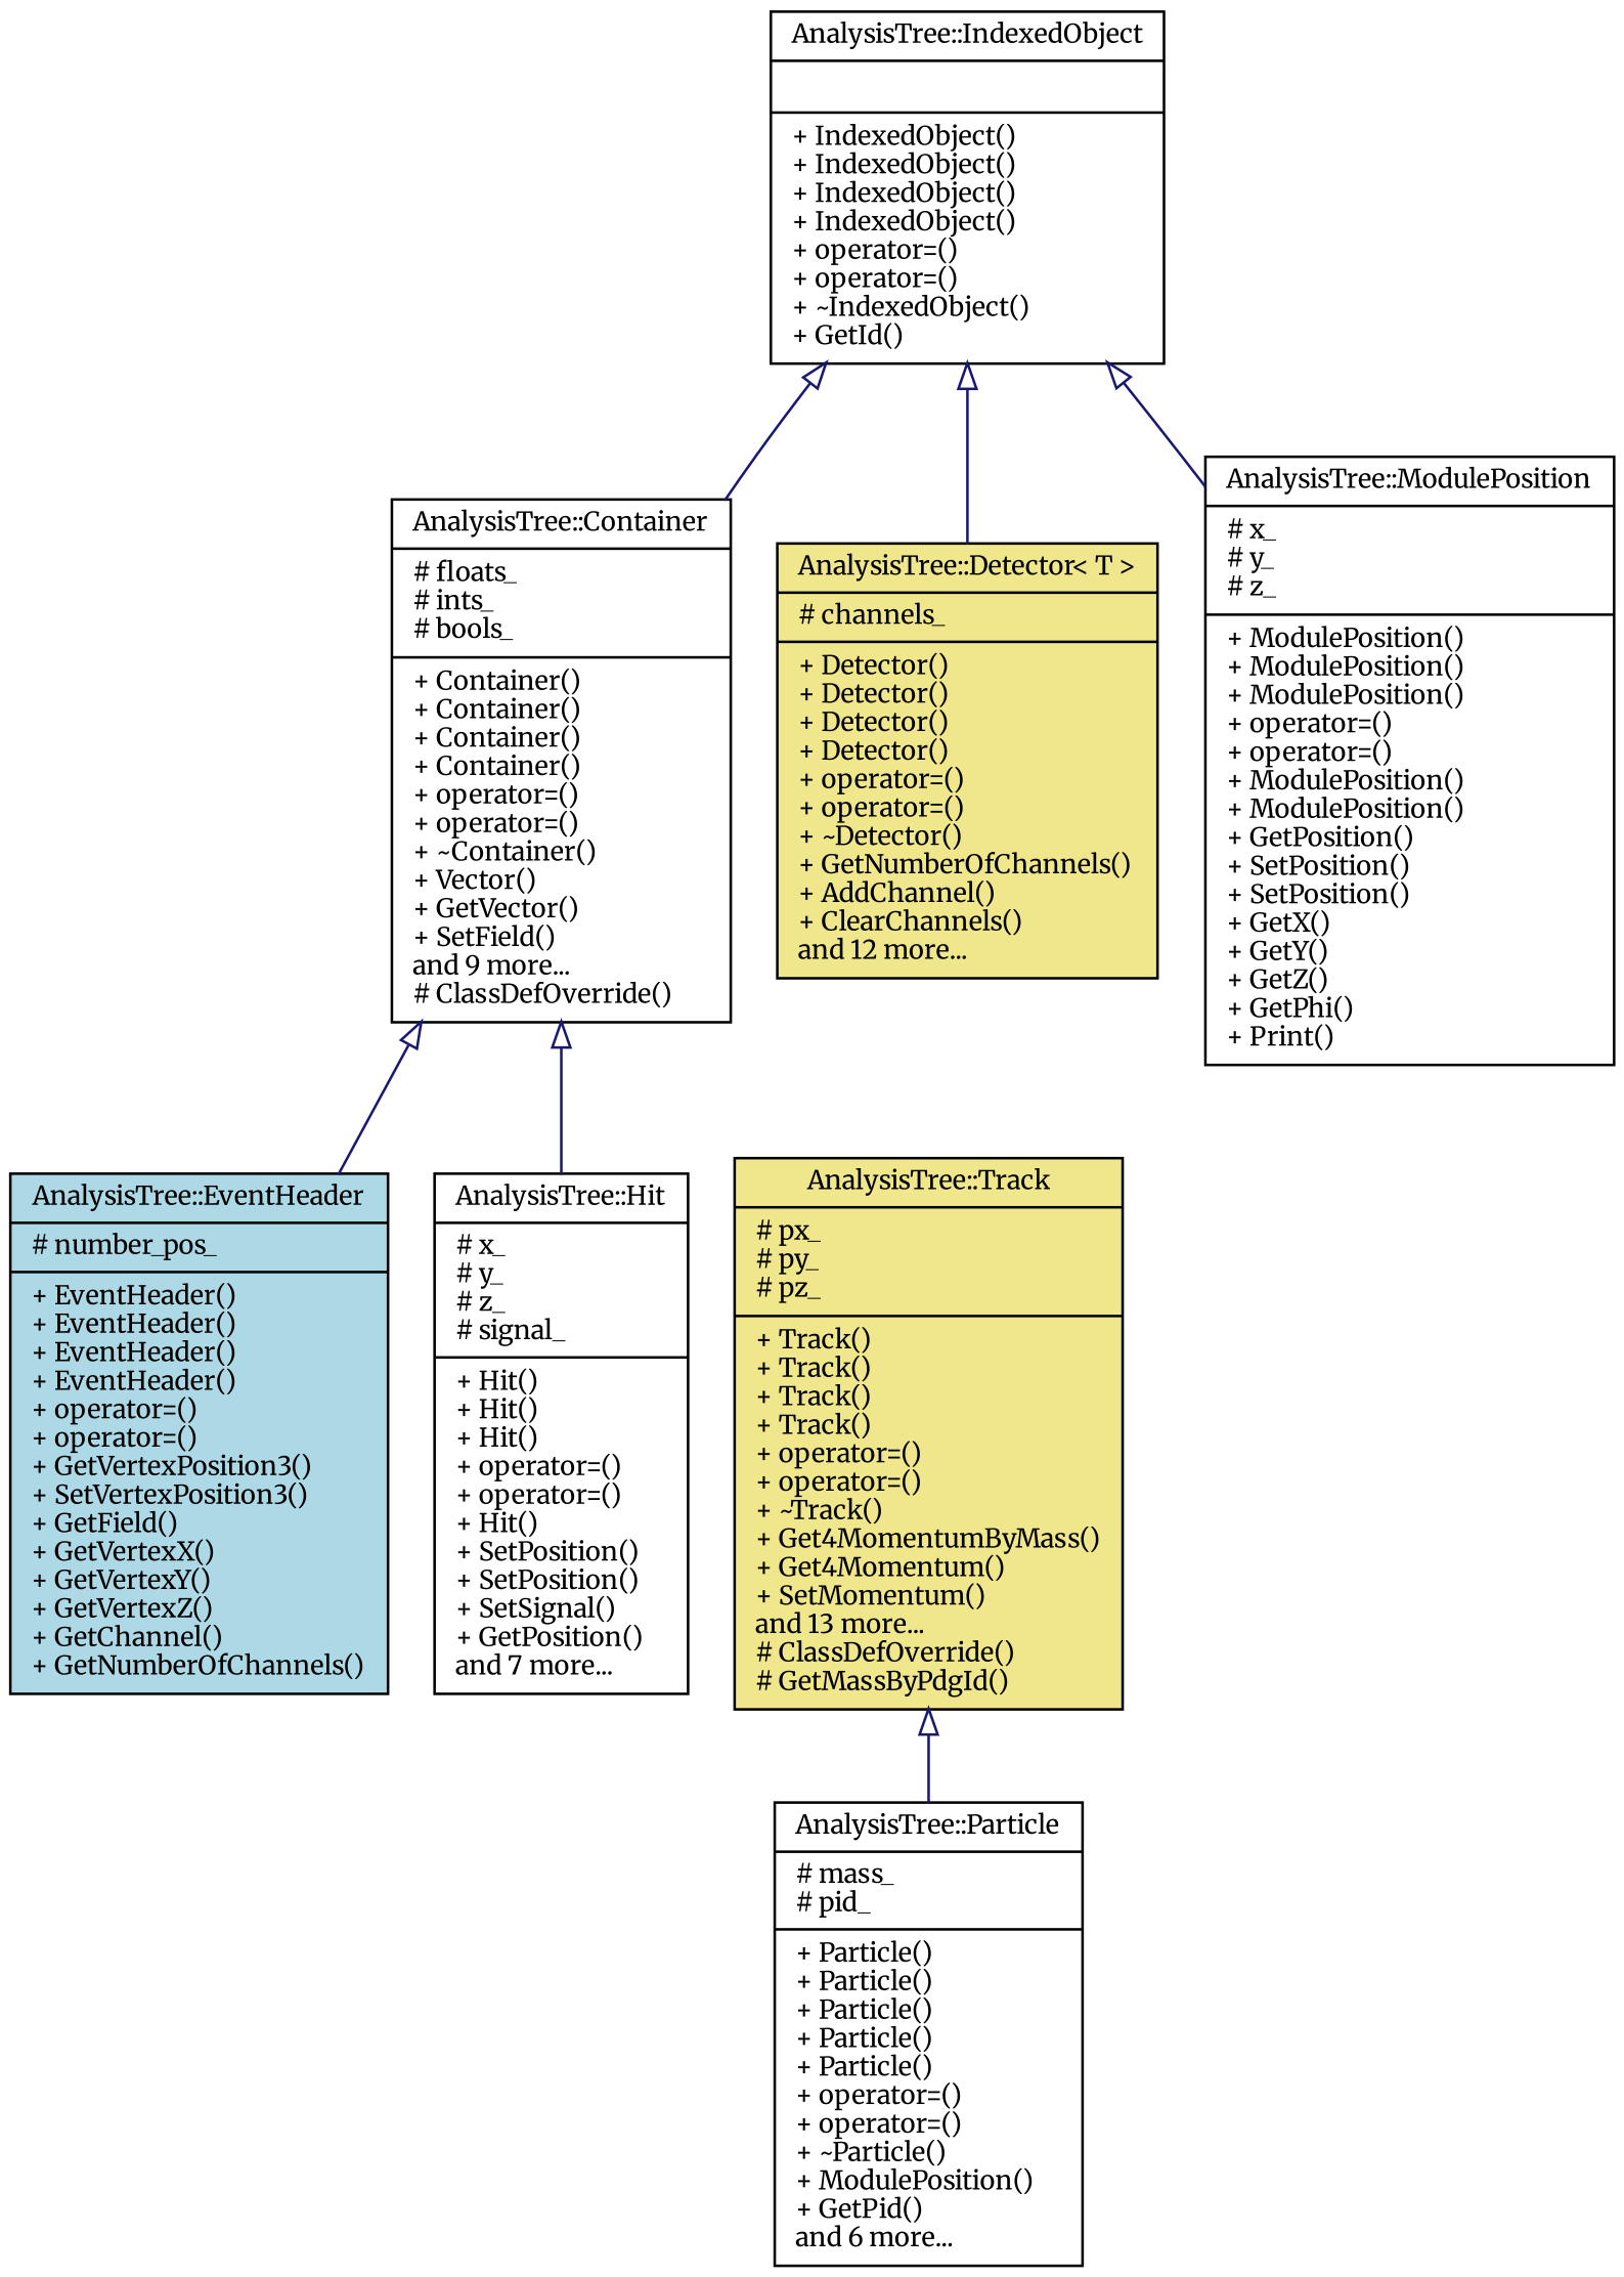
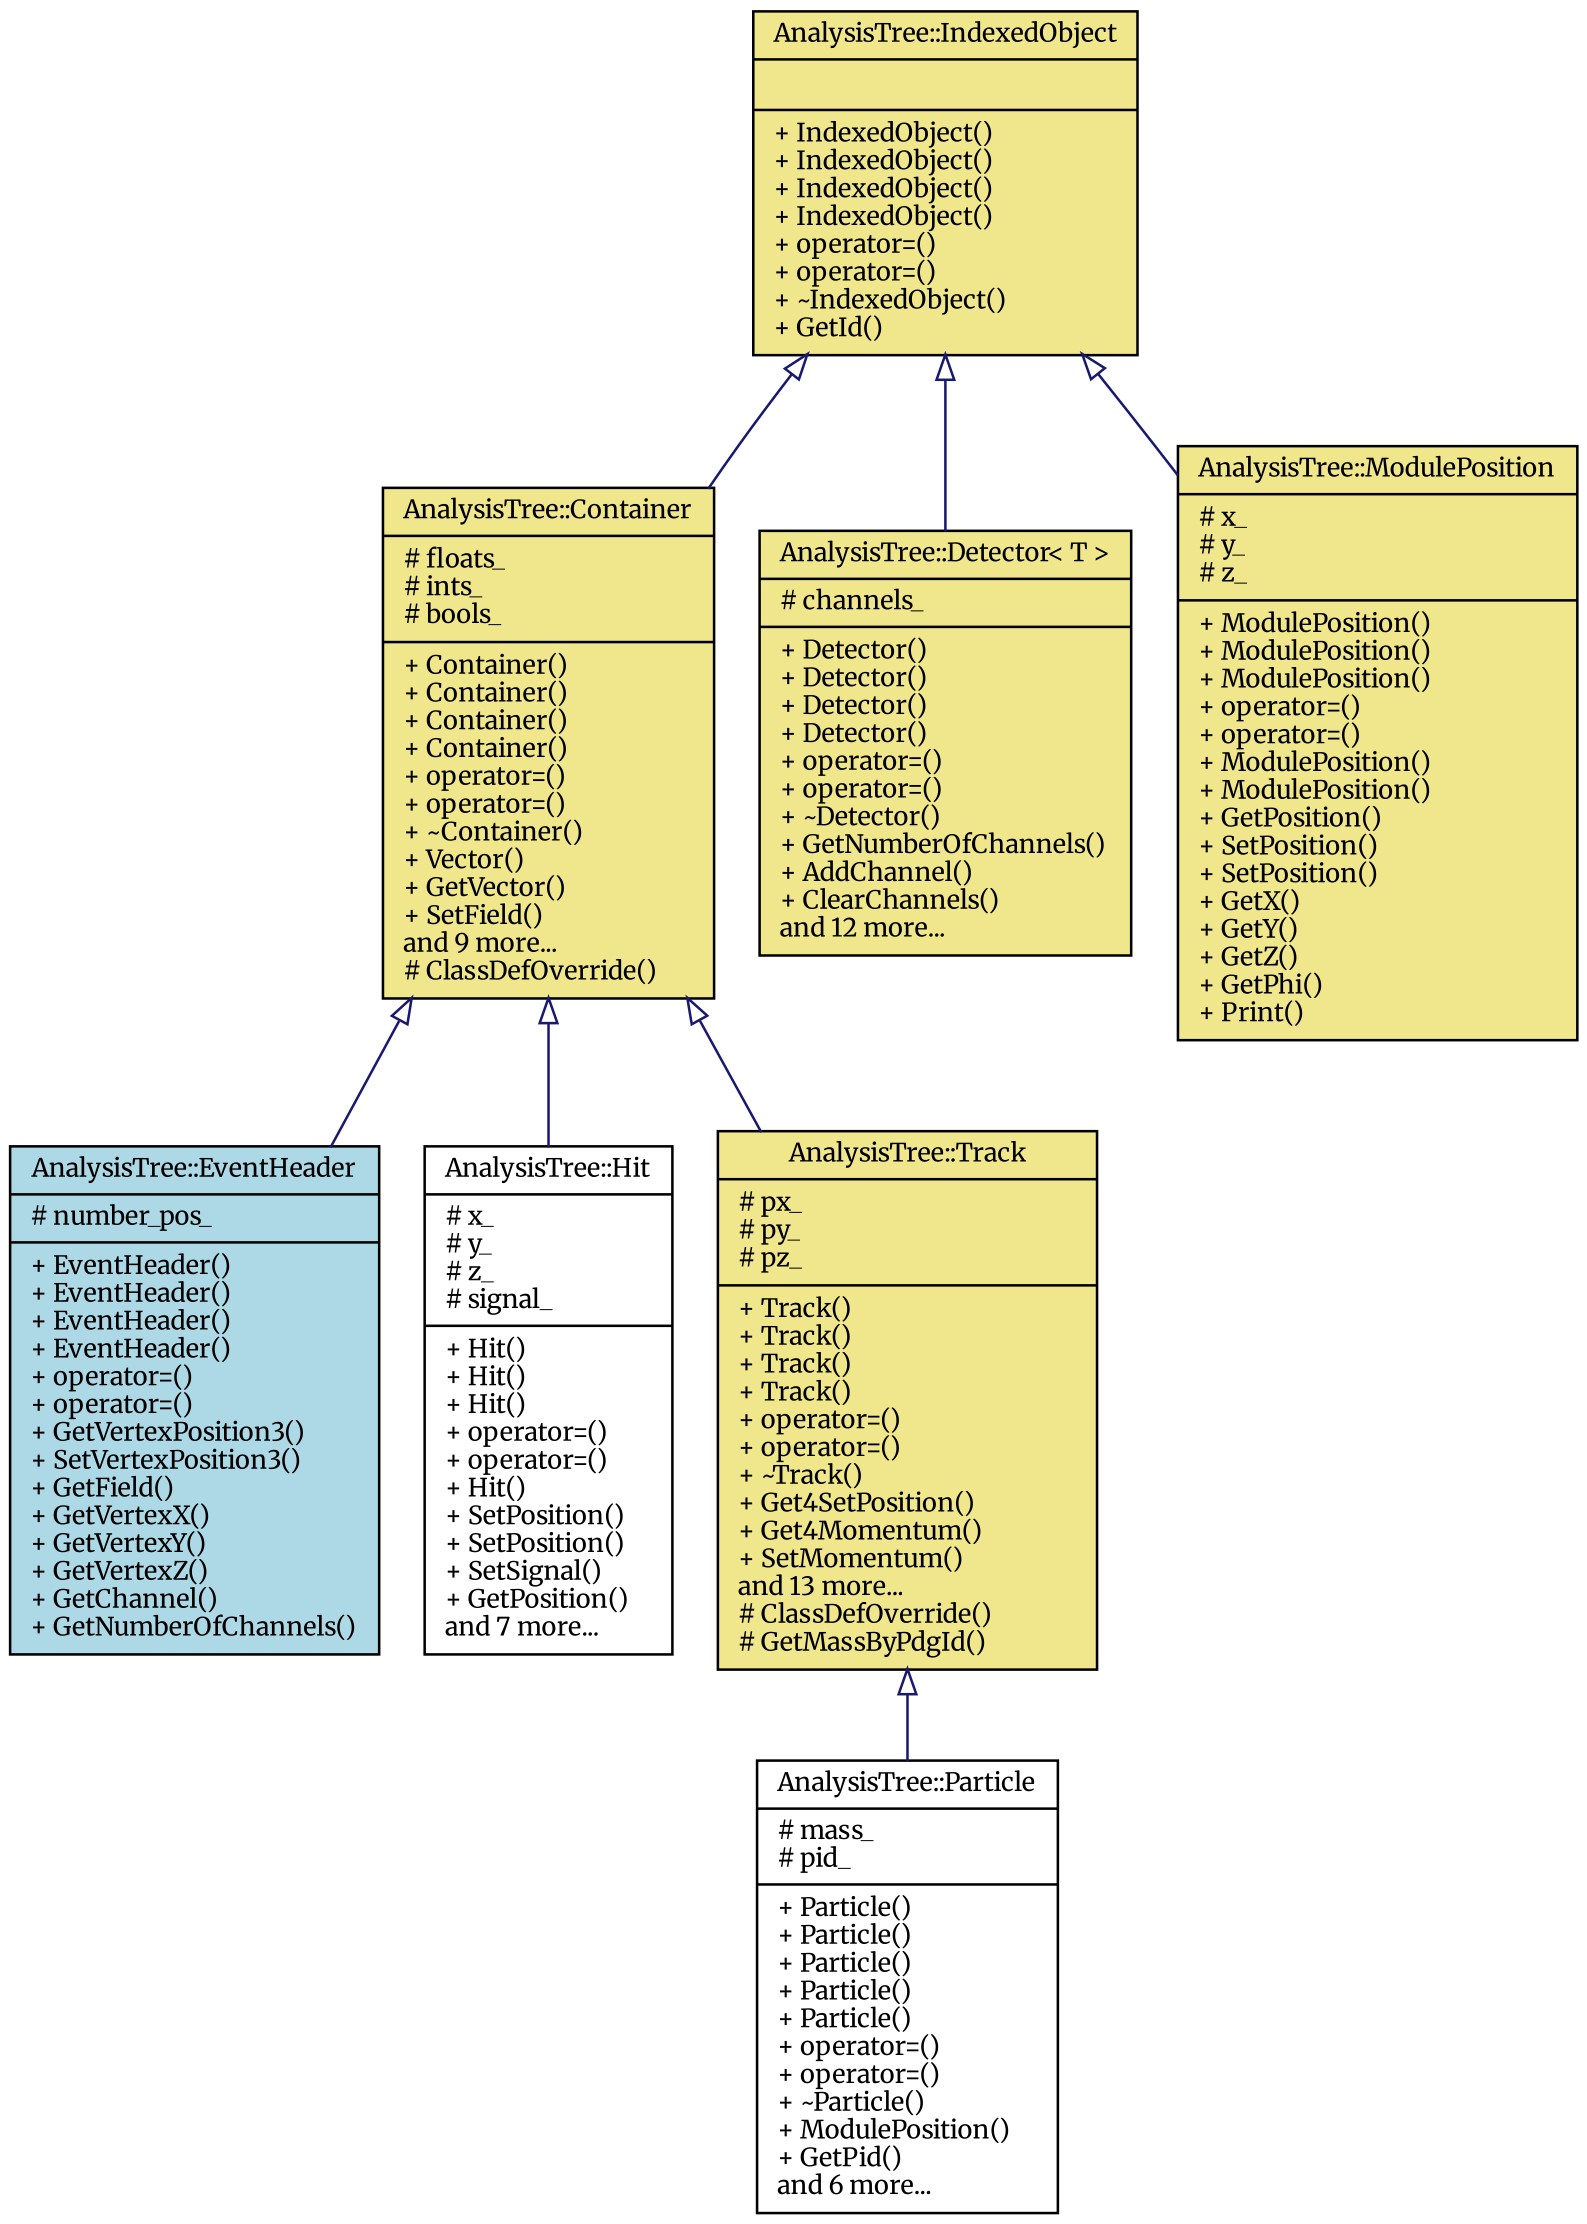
  digraph {
    fontname=Merriweather
    node [color=black fillcolor=white fontname=Merriweather fontsize=10 shape=record style=filled]
    edge [arrowtail=onormal color=midnightblue dir=back fontname=Merriweather fontsize=10 labelfontname=Helvetica labelfontsize=10 style=solid]
-   n1 [fontcolor=black height=0.2 label="{AnalysisTree::IndexedObject\n||+ IndexedObject()\l+ IndexedObject()\l+ IndexedObject()\l+ IndexedObject()\l+ operator=()\l+ operator=()\l+ ~IndexedObject()\l+ GetId()\l}" width=0.4]
-   n2 [height=0.2 label="{AnalysisTree::Container\n|# floats_\l# ints_\l# bools_\l|+ Container()\l+ Container()\l+ Container()\l+ Container()\l+ operator=()\l+ operator=()\l+ ~Container()\l+ Vector()\l+ GetVector()\l+ SetField()\land 9 more...\l# ClassDefOverride()\l}" width=0.4]
+   n1 [fillcolor=khaki fontcolor=black height=0.2 label="{AnalysisTree::IndexedObject\n||+ IndexedObject()\l+ IndexedObject()\l+ IndexedObject()\l+ IndexedObject()\l+ operator=()\l+ operator=()\l+ ~IndexedObject()\l+ GetId()\l}" width=0.4]
+   n2 [fillcolor=khaki height=0.2 label="{AnalysisTree::Container\n|# floats_\l# ints_\l# bools_\l|+ Container()\l+ Container()\l+ Container()\l+ Container()\l+ operator=()\l+ operator=()\l+ ~Container()\l+ Vector()\l+ GetVector()\l+ SetField()\land 9 more...\l# ClassDefOverride()\l}" width=0.4]
    n3 [fillcolor=khaki height=0.2 label="{AnalysisTree::Detector\< T \>\n|# channels_\l|+ Detector()\l+ Detector()\l+ Detector()\l+ Detector()\l+ operator=()\l+ operator=()\l+ ~Detector()\l+ GetNumberOfChannels()\l+ AddChannel()\l+ ClearChannels()\land 12 more...\l}" width=0.4]
-   n4 [height=0.2 label="{AnalysisTree::ModulePosition\n|# x_\l# y_\l# z_\l|+ ModulePosition()\l+ ModulePosition()\l+ ModulePosition()\l+ operator=()\l+ operator=()\l+ ModulePosition()\l+ ModulePosition()\l+ GetPosition()\l+ SetPosition()\l+ SetPosition()\l+ GetX()\l+ GetY()\l+ GetZ()\l+ GetPhi()\l+ Print()\l}" width=0.4]
+   n4 [fillcolor=khaki height=0.2 label="{AnalysisTree::ModulePosition\n|# x_\l# y_\l# z_\l|+ ModulePosition()\l+ ModulePosition()\l+ ModulePosition()\l+ operator=()\l+ operator=()\l+ ModulePosition()\l+ ModulePosition()\l+ GetPosition()\l+ SetPosition()\l+ SetPosition()\l+ GetX()\l+ GetY()\l+ GetZ()\l+ GetPhi()\l+ Print()\l}" width=0.4]
    n5 [fillcolor=lightblue height=0.2 label="{AnalysisTree::EventHeader\n|# number_pos_\l|+ EventHeader()\l+ EventHeader()\l+ EventHeader()\l+ EventHeader()\l+ operator=()\l+ operator=()\l+ GetVertexPosition3()\l+ SetVertexPosition3()\l+ GetField()\l+ GetVertexX()\l+ GetVertexY()\l+ GetVertexZ()\l+ GetChannel()\l+ GetNumberOfChannels()\l}" width=0.4]
    n6 [height=0.2 label="{AnalysisTree::Hit\n|# x_\l# y_\l# z_\l# signal_\l|+ Hit()\l+ Hit()\l+ Hit()\l+ operator=()\l+ operator=()\l+ Hit()\l+ SetPosition()\l+ SetPosition()\l+ SetSignal()\l+ GetPosition()\land 7 more...\l}" width=0.4]
-   n7 [fillcolor=khaki height=0.2 label="{AnalysisTree::Track\n|# px_\l# py_\l# pz_\l|+ Track()\l+ Track()\l+ Track()\l+ Track()\l+ operator=()\l+ operator=()\l+ ~Track()\l+ Get4MomentumByMass()\l+ Get4Momentum()\l+ SetMomentum()\land 13 more...\l# ClassDefOverride()\l# GetMassByPdgId()\l}" width=0.4]
+   n7 [fillcolor=khaki height=0.2 label="{AnalysisTree::Track\n|# px_\l# py_\l# pz_\l|+ Track()\l+ Track()\l+ Track()\l+ Track()\l+ operator=()\l+ operator=()\l+ ~Track()\l+ Get4SetPosition()\l+ Get4Momentum()\l+ SetMomentum()\land 13 more...\l# ClassDefOverride()\l# GetMassByPdgId()\l}" width=0.4]
    n8 [height=0.2 label="{AnalysisTree::Particle\n|# mass_\l# pid_\l|+ Particle()\l+ Particle()\l+ Particle()\l+ Particle()\l+ Particle()\l+ operator=()\l+ operator=()\l+ ~Particle()\l+ ModulePosition()\l+ GetPid()\land 6 more...\l}" width=0.4]
    n1 -> n2
    n1 -> n3
    n1 -> n4
    n2 -> n5
    n2 -> n6
+   n2 -> n7
    n7 -> n8
  }
